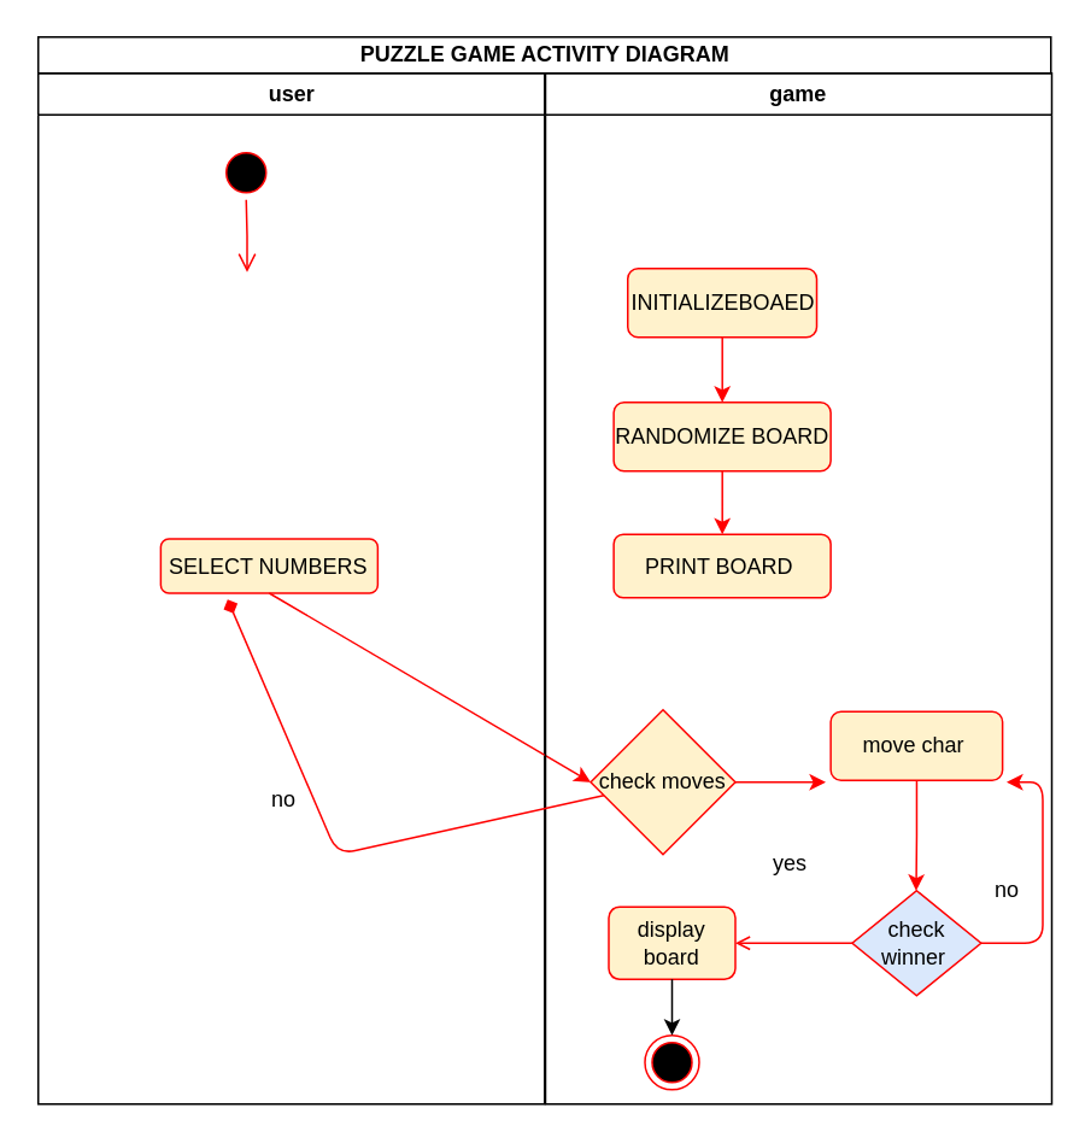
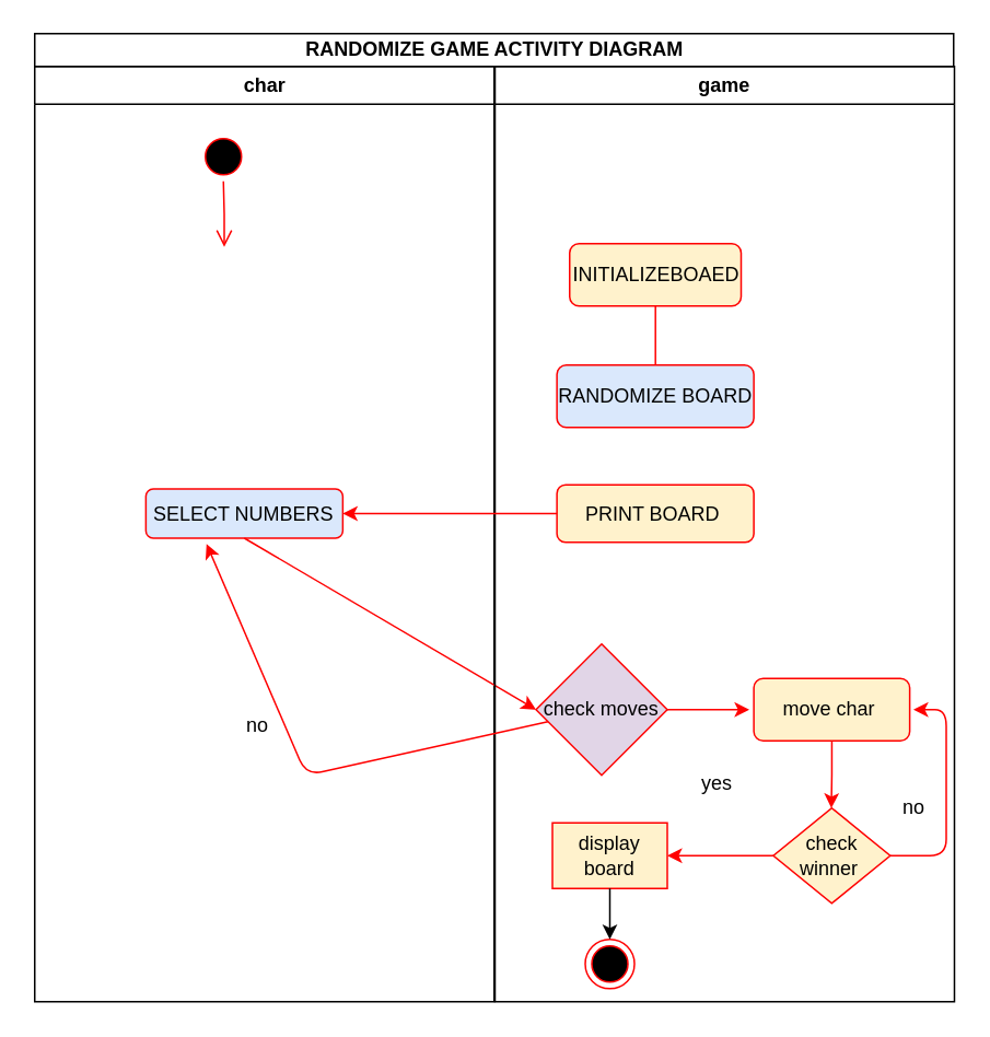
  <mxCell id="0" />
  <mxCell id="1" parent="0" />
- <mxCell id="2" value="user" style="swimlane;whiteSpace=wrap" parent="1" vertex="1"><mxGeometry x="20.5" y="40" width="280" height="570" as="geometry" /></mxCell>
+ <mxCell id="2" value="char" style="swimlane;whiteSpace=wrap" parent="1" vertex="1"><mxGeometry x="20.5" y="40" width="280" height="570" as="geometry" /></mxCell>
  <mxCell id="3" value="" style="ellipse;shape=startState;fillColor=#000000;strokeColor=#ff0000;" parent="2" vertex="1"><mxGeometry x="100" y="40" width="30" height="30" as="geometry" /></mxCell>
  <mxCell id="4" value="" style="edgeStyle=elbowEdgeStyle;elbow=horizontal;verticalAlign=bottom;endArrow=open;endSize=8;strokeColor=#FF0000;endFill=1;rounded=0" parent="2" source="3" edge="1"><mxGeometry x="100" y="40" as="geometry"><mxPoint x="115.5" y="110" as="targetPoint" /></mxGeometry></mxCell>
- <mxCell id="5" value="SELECT NUMBERS" style="whiteSpace=wrap;html=1;rounded=1;fillColor=#fff2cc;strokeColor=#FF0000;" vertex="1" parent="2"><mxGeometry x="67.75" y="257.5" width="120" height="30" as="geometry" /></mxCell>
+ <mxCell id="5" value="SELECT NUMBERS" style="whiteSpace=wrap;html=1;rounded=1;fillColor=#dae8fc;strokeColor=#FF0000;" vertex="1" parent="2"><mxGeometry x="67.75" y="257.5" width="120" height="30" as="geometry" /></mxCell>
  <mxCell id="6" value="" style="endArrow=classic;html=1;exitX=0.5;exitY=1;exitDx=0;exitDy=0;strokeColor=#FF0000;" edge="1" parent="2" source="5"><mxGeometry width="50" height="50" relative="1" as="geometry"><mxPoint x="125.5" y="432" as="sourcePoint" /><mxPoint x="305.5" y="392" as="targetPoint" /><Array as="points" /></mxGeometry></mxCell>
  <mxCell id="7" value="game" style="swimlane;whiteSpace=wrap" parent="1" vertex="1"><mxGeometry x="301" y="40" width="280" height="570" as="geometry" /></mxCell>
  <mxCell id="8" value="INITIALIZEBOAED" style="rounded=1;whiteSpace=wrap;html=1;fillColor=#fff2cc;strokeColor=#FF0000;" vertex="1" parent="7"><mxGeometry x="45.5" y="108" width="104.5" height="38" as="geometry" /></mxCell>
- <mxCell id="9" value="RANDOMIZE BOARD" style="whiteSpace=wrap;html=1;rounded=1;fillColor=#fff2cc;strokeColor=#FF0000;" vertex="1" parent="7"><mxGeometry x="37.75" y="182" width="120" height="38" as="geometry" /></mxCell>
- <mxCell id="10" value="" style="edgeStyle=orthogonalEdgeStyle;rounded=0;orthogonalLoop=1;jettySize=auto;html=1;strokeColor=#FF0000;" edge="1" parent="7" source="8" target="9"><mxGeometry relative="1" as="geometry" /></mxCell>
+ <mxCell id="9" value="RANDOMIZE BOARD" style="whiteSpace=wrap;html=1;rounded=1;fillColor=#dae8fc;strokeColor=#FF0000;" vertex="1" parent="7"><mxGeometry x="37.75" y="182" width="120" height="38" as="geometry" /></mxCell>
+ <mxCell id="10" value="" style="edgeStyle=orthogonalEdgeStyle;rounded=0;orthogonalLoop=1;jettySize=auto;html=1;strokeColor=#FF0000;endArrow=none;" edge="1" parent="7" source="8" target="9"><mxGeometry relative="1" as="geometry" /></mxCell>
  <mxCell id="11" value="PRINT BOARD&amp;nbsp;" style="whiteSpace=wrap;html=1;rounded=1;fillColor=#fff2cc;strokeColor=#FF0000;" vertex="1" parent="7"><mxGeometry x="37.75" y="255" width="120" height="35" as="geometry" /></mxCell>
- <mxCell id="12" value="" style="edgeStyle=orthogonalEdgeStyle;rounded=0;orthogonalLoop=1;jettySize=auto;html=1;strokeColor=#FF0000;" edge="1" parent="7" source="9" target="11"><mxGeometry relative="1" as="geometry" /></mxCell>
- <mxCell id="13" value="check moves" style="rhombus;whiteSpace=wrap;html=1;fillColor=#fff2cc;strokeColor=#FF0000;" vertex="1" parent="7"><mxGeometry x="25" y="352" width="80" height="80" as="geometry" /></mxCell>
- <mxCell id="14" value="move char&amp;nbsp;" style="rounded=1;whiteSpace=wrap;html=1;fillColor=#fff2cc;strokeColor=#FF0000;" vertex="1" parent="7"><mxGeometry x="157.75" y="353" width="95" height="38" as="geometry" /></mxCell>
+ <mxCell id="13" value="check moves" style="rhombus;whiteSpace=wrap;html=1;fillColor=#e1d5e7;strokeColor=#FF0000;" vertex="1" parent="7"><mxGeometry x="25" y="352" width="80" height="80" as="geometry" /></mxCell>
+ <mxCell id="14" value="move char&amp;nbsp;" style="rounded=1;whiteSpace=wrap;html=1;fillColor=#fff2cc;strokeColor=#FF0000;" vertex="1" parent="7"><mxGeometry x="157.75" y="373" width="95" height="38" as="geometry" /></mxCell>
  <mxCell id="15" value="" style="endArrow=classic;html=1;exitX=1;exitY=0.5;exitDx=0;exitDy=0;strokeColor=#FF0000;" edge="1" parent="7" source="13"><mxGeometry width="50" height="50" relative="1" as="geometry"><mxPoint x="65" y="522" as="sourcePoint" /><mxPoint x="155" y="392" as="targetPoint" /></mxGeometry></mxCell>
  <mxCell id="16" value="" style="edgeStyle=orthogonalEdgeStyle;rounded=0;orthogonalLoop=1;jettySize=auto;html=1;strokeColor=#FF0000;" edge="1" parent="7" source="14"><mxGeometry relative="1" as="geometry"><mxPoint x="205" y="452" as="targetPoint" /></mxGeometry></mxCell>
- <mxCell id="17" value="check winner&amp;nbsp;" style="rhombus;whiteSpace=wrap;html=1;fillColor=#dae8fc;strokeColor=#FF0000;" vertex="1" parent="7"><mxGeometry x="169.63" y="452" width="71.25" height="58" as="geometry" /></mxCell>
- <mxCell id="18" value="display board" style="rounded=1;whiteSpace=wrap;html=1;fillColor=#fff2cc;strokeColor=#FF0000;" vertex="1" parent="7"><mxGeometry x="35" y="461" width="70" height="40" as="geometry" /></mxCell>
- <mxCell id="19" value="" style="endArrow=open;html=1;exitX=0;exitY=0.5;exitDx=0;exitDy=0;entryX=1;entryY=0.5;entryDx=0;entryDy=0;strokeColor=#FF0000;" edge="1" parent="7" source="17" target="18"><mxGeometry width="50" height="50" relative="1" as="geometry"><mxPoint x="85" y="512" as="sourcePoint" /><mxPoint x="135" y="462" as="targetPoint" /></mxGeometry></mxCell>
+ <mxCell id="17" value="check winner&amp;nbsp;" style="rhombus;whiteSpace=wrap;html=1;fillColor=#fff2cc;strokeColor=#FF0000;" vertex="1" parent="7"><mxGeometry x="169.63" y="452" width="71.25" height="58" as="geometry" /></mxCell>
+ <mxCell id="18" value="display board" style="whiteSpace=wrap;html=1;fillColor=#fff2cc;strokeColor=#FF0000;rounded=0;" vertex="1" parent="7"><mxGeometry x="35" y="461" width="70" height="40" as="geometry" /></mxCell>
+ <mxCell id="19" value="" style="endArrow=classic;html=1;exitX=0;exitY=0.5;exitDx=0;exitDy=0;entryX=1;entryY=0.5;entryDx=0;entryDy=0;strokeColor=#FF0000;" edge="1" parent="7" source="17" target="18"><mxGeometry width="50" height="50" relative="1" as="geometry"><mxPoint x="85" y="512" as="sourcePoint" /><mxPoint x="135" y="462" as="targetPoint" /></mxGeometry></mxCell>
  <mxCell id="20" value="" style="endArrow=classic;html=1;exitX=1;exitY=0.5;exitDx=0;exitDy=0;strokeColor=#FF0000;" edge="1" parent="7" source="17"><mxGeometry width="50" height="50" relative="1" as="geometry"><mxPoint x="235" y="492" as="sourcePoint" /><mxPoint x="255" y="392" as="targetPoint" /><Array as="points"><mxPoint x="275" y="481" /><mxPoint x="275" y="392" /></Array></mxGeometry></mxCell>
  <mxCell id="21" value="" style="ellipse;html=1;shape=endState;fillColor=#000000;strokeColor=#ff0000;" vertex="1" parent="7"><mxGeometry x="55" y="532" width="30" height="30" as="geometry" /></mxCell>
  <mxCell id="22" value="" style="endArrow=classic;html=1;entryX=0.5;entryY=0;entryDx=0;entryDy=0;exitX=0.5;exitY=1;exitDx=0;exitDy=0;" edge="1" parent="7" source="18" target="21"><mxGeometry width="50" height="50" relative="1" as="geometry"><mxPoint x="425" y="282" as="sourcePoint" /><mxPoint x="475" y="232" as="targetPoint" /></mxGeometry></mxCell>
- <mxCell id="23" value="&lt;b&gt;PUZZLE GAME ACTIVITY DIAGRAM&lt;/b&gt;" style="rounded=0;whiteSpace=wrap;html=1;" vertex="1" parent="1"><mxGeometry x="20.5" y="20" width="560" height="20" as="geometry" /></mxCell>
- <mxCell id="25" value="" style="endArrow=diamond;html=1;entryX=0.308;entryY=1.117;entryDx=0;entryDy=0;entryPerimeter=0;strokeColor=#FF0000;" edge="1" parent="1" source="13" target="5"><mxGeometry width="50" height="50" relative="1" as="geometry"><mxPoint x="206" y="492" as="sourcePoint" /><mxPoint x="166" y="435" as="targetPoint" /><Array as="points"><mxPoint x="186" y="472" /></Array></mxGeometry></mxCell>
+ <mxCell id="23" value="&lt;b&gt;RANDOMIZE GAME ACTIVITY DIAGRAM&lt;/b&gt;" style="rounded=0;whiteSpace=wrap;html=1;" vertex="1" parent="1"><mxGeometry x="20.5" y="20" width="560" height="20" as="geometry" /></mxCell>
+ <mxCell id="24" value="" style="edgeStyle=orthogonalEdgeStyle;rounded=0;orthogonalLoop=1;jettySize=auto;html=1;strokeColor=#FF0000;" edge="1" parent="1" source="11" target="5"><mxGeometry relative="1" as="geometry" /></mxCell>
+ <mxCell id="25" value="" style="endArrow=classic;html=1;entryX=0.308;entryY=1.117;entryDx=0;entryDy=0;entryPerimeter=0;strokeColor=#FF0000;" edge="1" parent="1" source="13" target="5"><mxGeometry width="50" height="50" relative="1" as="geometry"><mxPoint x="206" y="492" as="sourcePoint" /><mxPoint x="166" y="435" as="targetPoint" /><Array as="points"><mxPoint x="186" y="472" /></Array></mxGeometry></mxCell>
  <mxCell id="26" value="no" style="text;html=1;align=center;verticalAlign=middle;resizable=0;points=[];autosize=1;" vertex="1" parent="1"><mxGeometry x="141" y="432" width="30" height="20" as="geometry" /></mxCell>
  <mxCell id="27" value="yes" style="text;html=1;align=center;verticalAlign=middle;resizable=0;points=[];autosize=1;" vertex="1" parent="1"><mxGeometry x="421" y="467" width="30" height="20" as="geometry" /></mxCell>
  <mxCell id="28" value="no" style="text;html=1;align=center;verticalAlign=middle;resizable=0;points=[];autosize=1;" vertex="1" parent="1"><mxGeometry x="541" y="482" width="30" height="20" as="geometry" /></mxCell>
